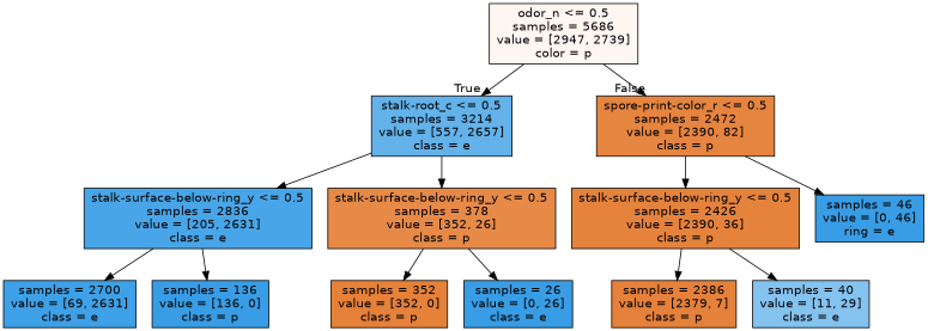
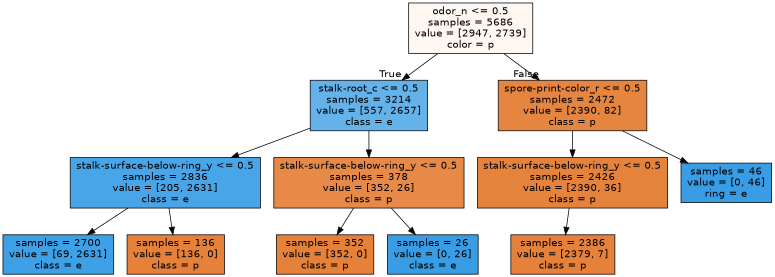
  digraph {
    node [color=black fillcolor="#399de5" fontname=helvetica shape=box style=filled]
    edge [fontname=helvetica]
    n1 [fillcolor="#fdf6f1" label="odor_n <= 0.5\nsamples = 5686\nvalue = [2947, 2739]\ncolor = p"]
    n2 [fillcolor="#63b2ea" label="stalk-root_c <= 0.5\nsamples = 3214\nvalue = [557, 2657]\nclass = e"]
    n3 [fillcolor="#e68540" label="spore-print-color_r <= 0.5\nsamples = 2472\nvalue = [2390, 82]\nclass = p"]
    n4 [fillcolor="#48a5e7" label="stalk-surface-below-ring_y <= 0.5\nsamples = 2836\nvalue = [205, 2631]\nclass = e"]
    n5 [fillcolor="#e78a48" label="stalk-surface-below-ring_y <= 0.5\nsamples = 378\nvalue = [352, 26]\nclass = p"]
    n6 [fillcolor="#e5833c" label="stalk-surface-below-ring_y <= 0.5\nsamples = 2426\nvalue = [2390, 36]\nclass = p"]
    n7 [label="samples = 46\nvalue = [0, 46]\nring = e"]
    n8 [fillcolor="#3ea0e6" label="samples = 2700\nvalue = [69, 2631]\nclass = e"]
-   n9 [label="samples = 136\nvalue = [136, 0]\nclass = p"]
+   n9 [fillcolor="#e58139" label="samples = 136\nvalue = [136, 0]\nclass = p"]
    n10 [fillcolor="#e58139" label="samples = 352\nvalue = [352, 0]\nclass = p"]
    n11 [label="samples = 26\nvalue = [0, 26]\nclass = e"]
    n12 [fillcolor="#e5813a" label="samples = 2386\nvalue = [2379, 7]\nclass = p"]
-   n13 [fillcolor="#84c2ef" label="samples = 40\nvalue = [11, 29]\nclass = e"]
    n1 -> n2 [headlabel=True labelangle=45 labeldistance=2.5]
    n1 -> n3 [headlabel=False labelangle=-45 labeldistance=2.5]
    n2 -> n4
    n2 -> n5
    n3 -> n6
    n3 -> n7
    n4 -> n8
    n4 -> n9
    n5 -> n10
    n5 -> n11
    n6 -> n12
-   n6 -> n13
  }
